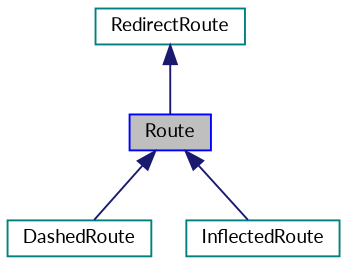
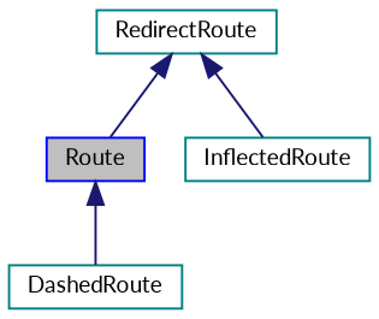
  digraph {
    fontname=Lato
    node [color=teal fillcolor=white fontname=Lato fontsize=10 shape=record style=filled]
    edge [color=midnightblue dir=back fontname=Lato fontsize=10 labelfontname=Helvetica labelfontsize=10 style=solid]
    n1 [color=blue fillcolor=grey75 fontcolor=black height=0.2 label=Route width=0.4]
    n2 [height=0.2 label=DashedRoute width=0.4]
    n3 [height=0.2 label=InflectedRoute width=0.4]
    n4 [height=0.2 label=RedirectRoute width=0.4]
    n1 -> n2
-   n1 -> n3
+   n4 -> n3
    n4 -> n1
  }
